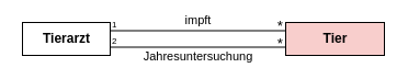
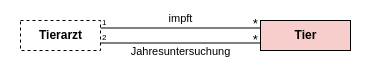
  <mxCell id="0" />
  <mxCell id="1" parent="0" />
  <mxCell id="2" value="&lt;b&gt;Tier&lt;/b&gt;" style="html=1;fontStyle=0;fillColor=#f8cecc;" vertex="1" parent="1"><mxGeometry x="260" y="20" width="90" height="30" as="geometry" /></mxCell>
  <mxCell id="3" value="impft" style="endArrow=none;html=1;endFill=0;verticalAlign=bottom;exitX=1;exitY=0.25;exitDx=0;exitDy=0;entryX=0;entryY=0.25;entryDx=0;entryDy=0;labelBackgroundColor=none;" edge="1" parent="1" source="6" target="2"><mxGeometry relative="1" as="geometry"><mxPoint x="20" y="90" as="sourcePoint" /><mxPoint x="190" y="30" as="targetPoint" /></mxGeometry></mxCell>
  <mxCell id="4" value="1" style="resizable=0;html=1;align=left;verticalAlign=bottom;labelBackgroundColor=none;fontSize=8;spacingTop=0;spacingLeft=2;spacing=0;spacingBottom=1;" connectable="0" vertex="1" parent="3"><mxGeometry x="-1" relative="1" as="geometry" /></mxCell>
  <mxCell id="5" value="&lt;font style=&quot;font-size: 11px;&quot;&gt;&lt;font style=&quot;font-size: 12px;&quot;&gt;&lt;font style=&quot;font-size: 13px;&quot;&gt;&lt;font style=&quot;font-size: 14px;&quot;&gt;&lt;font style=&quot;font-size: 15px;&quot;&gt;&lt;font style=&quot;font-size: 16px;&quot;&gt;&lt;sub&gt;*&lt;/sub&gt;&lt;/font&gt;&lt;/font&gt;&lt;/font&gt;&lt;/font&gt;&lt;/font&gt;&lt;/font&gt;" style="resizable=0;html=1;align=right;verticalAlign=bottom;labelBackgroundColor=none;fontSize=10;spacingLeft=0;spacing=0;spacingBottom=-4;spacingRight=4;spacingTop=0;" connectable="0" vertex="1" parent="3"><mxGeometry x="1" relative="1" as="geometry" /></mxCell>
- <mxCell id="6" value="&lt;b&gt;Tierarzt&lt;/b&gt;" style="html=1;fontStyle=0" vertex="1" parent="1"><mxGeometry x="20" y="20" width="80" height="30" as="geometry" /></mxCell>
+ <mxCell id="6" value="&lt;b&gt;Tierarzt&lt;/b&gt;" style="html=1;fontStyle=0;dashed=1;" vertex="1" parent="1"><mxGeometry x="20" y="20" width="80" height="30" as="geometry" /></mxCell>
  <mxCell id="7" value="Jahresuntersuchung" style="endArrow=none;html=1;endFill=0;verticalAlign=top;exitX=1;exitY=0.75;exitDx=0;exitDy=0;entryX=0;entryY=0.75;entryDx=0;entryDy=0;spacing=-3;labelBackgroundColor=none;" edge="1" parent="1" source="6" target="2"><mxGeometry relative="1" as="geometry"><mxPoint x="100" y="120" as="sourcePoint" /><mxPoint x="260" y="120" as="targetPoint" /><mxPoint as="offset" /></mxGeometry></mxCell>
  <mxCell id="8" value="2" style="resizable=0;html=1;align=left;verticalAlign=bottom;labelBackgroundColor=none;fontSize=8;spacingTop=0;spacingLeft=2;spacing=0;spacingBottom=1;" connectable="0" vertex="1" parent="7"><mxGeometry x="-1" relative="1" as="geometry" /></mxCell>
  <mxCell id="9" value="&lt;font style=&quot;font-size: 11px;&quot;&gt;&lt;font style=&quot;font-size: 12px;&quot;&gt;&lt;font style=&quot;font-size: 13px;&quot;&gt;&lt;font style=&quot;font-size: 14px;&quot;&gt;&lt;font style=&quot;font-size: 15px;&quot;&gt;&lt;font style=&quot;font-size: 16px;&quot;&gt;&lt;sub&gt;*&lt;/sub&gt;&lt;/font&gt;&lt;/font&gt;&lt;/font&gt;&lt;/font&gt;&lt;/font&gt;&lt;/font&gt;" style="resizable=0;html=1;align=right;verticalAlign=bottom;labelBackgroundColor=none;fontSize=10;spacingLeft=0;spacing=0;spacingBottom=-4;spacingRight=4;spacingTop=0;" connectable="0" vertex="1" parent="7"><mxGeometry x="1" relative="1" as="geometry" /></mxCell>
